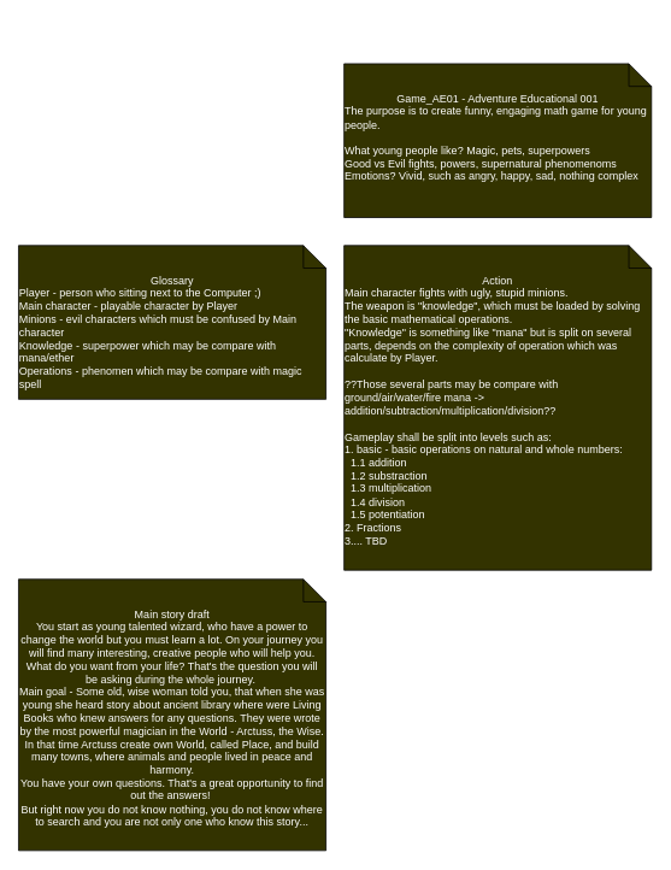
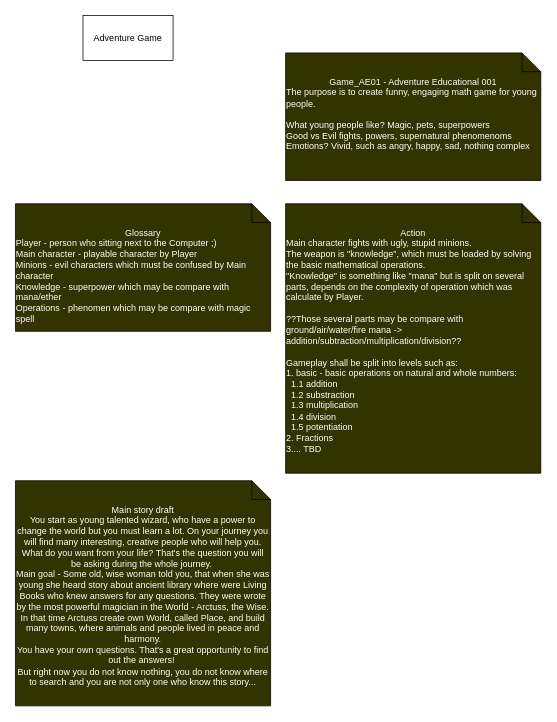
  <mxCell id="0" />
  <mxCell id="1" parent="0" />
+ <mxCell id="2" value="Adventure Game" style="rounded=0;whiteSpace=wrap;html=1;" parent="1" vertex="1"><mxGeometry x="110" y="20" width="120" height="60" as="geometry" /></mxCell>
  <mxCell id="3" value="Game_AE01 - Adventure Educational 001&lt;br&gt;&lt;div style=&quot;text-align: left;&quot;&gt;&lt;span style=&quot;background-color: initial;&quot;&gt;The purpose is to create funny, engaging math game for young people.&lt;/span&gt;&lt;/div&gt;&lt;div style=&quot;text-align: left;&quot;&gt;&lt;span style=&quot;background-color: initial;&quot;&gt;&lt;br&gt;&lt;/span&gt;&lt;/div&gt;&lt;div style=&quot;text-align: left;&quot;&gt;&lt;span style=&quot;background-color: initial;&quot;&gt;What young people like? Magic, pets, superpowers&amp;nbsp;&lt;/span&gt;&lt;/div&gt;&lt;div style=&quot;text-align: left;&quot;&gt;Good vs Evil fights, powers, supernatural phenomenoms&lt;/div&gt;&lt;div style=&quot;text-align: left;&quot;&gt;Emotions? Vivid, such as angry, happy, sad, nothing complex&lt;/div&gt;&lt;div style=&quot;text-align: left;&quot;&gt;&lt;br&gt;&lt;/div&gt;" style="shape=note2;boundedLbl=1;whiteSpace=wrap;html=1;size=25;verticalAlign=top;align=center;fillColor=#333300;fontColor=#FFFFFF;" parent="1" vertex="1"><mxGeometry x="380" y="70" width="340" height="170" as="geometry" /></mxCell>
  <mxCell id="4" value="&lt;div style=&quot;&quot;&gt;Action&lt;/div&gt;&lt;div style=&quot;text-align: left;&quot;&gt;Main character fights with ugly, stupid minions.&lt;br&gt;The weapon is &quot;knowledge&quot;, which must be loaded by solving the basic mathematical operations.&lt;br&gt;&quot;Knowledge&quot; is something like &quot;mana&quot; but is split on several parts, depends on the complexity of operation which was calculate by Player.&lt;br&gt;&lt;br&gt;&lt;/div&gt;&lt;div style=&quot;text-align: left;&quot;&gt;??Those several parts may be compare with ground/air/water/fire mana -&amp;gt; addition/subtraction/multiplication/division??&lt;/div&gt;&lt;div style=&quot;text-align: left;&quot;&gt;&lt;br&gt;&lt;/div&gt;&lt;div style=&quot;text-align: left;&quot;&gt;Gameplay shall be split into levels such as:&lt;/div&gt;&lt;div style=&quot;text-align: left;&quot;&gt;1. basic - basic operations&amp;nbsp;&lt;span style=&quot;background-color: initial;&quot;&gt;on natural and whole numbers&lt;/span&gt;&lt;span style=&quot;background-color: initial;&quot;&gt;:&lt;/span&gt;&lt;/div&gt;&lt;div style=&quot;text-align: left;&quot;&gt;&amp;nbsp; 1.1 addition&lt;/div&gt;&lt;div style=&quot;text-align: left;&quot;&gt;&amp;nbsp; 1.2 substraction&lt;/div&gt;&lt;div style=&quot;text-align: left;&quot;&gt;&amp;nbsp; 1.3 multiplication&lt;/div&gt;&lt;div style=&quot;text-align: left;&quot;&gt;&amp;nbsp; 1.4 division&lt;/div&gt;&lt;div style=&quot;text-align: left;&quot;&gt;&amp;nbsp; 1.5 potentiation&amp;nbsp;&lt;/div&gt;&lt;div style=&quot;text-align: left;&quot;&gt;2. Fractions&lt;/div&gt;&lt;div style=&quot;text-align: left;&quot;&gt;3.... TBD&lt;/div&gt;" style="shape=note2;boundedLbl=1;whiteSpace=wrap;html=1;size=25;verticalAlign=top;align=center;fillColor=#333300;fontColor=#FFFFFF;" parent="1" vertex="1"><mxGeometry x="380" y="271" width="340" height="359" as="geometry" /></mxCell>
  <mxCell id="5" value="&lt;div style=&quot;&quot;&gt;Glossary&lt;/div&gt;&lt;div style=&quot;text-align: left;&quot;&gt;Player - person who sitting next to the Computer ;)&lt;/div&gt;&lt;div style=&quot;text-align: left;&quot;&gt;Main character - playable character by Player&lt;/div&gt;&lt;div style=&quot;text-align: left;&quot;&gt;Minions - evil characters which must be confused by Main character&lt;br&gt;Knowledge - superpower which may be compare with mana/ether&lt;br&gt;Operations - phenomen which may be compare with magic spell&lt;/div&gt;" style="shape=note2;boundedLbl=1;whiteSpace=wrap;html=1;size=25;verticalAlign=top;align=center;fillColor=#333300;fontColor=#FFFFFF;" parent="1" vertex="1"><mxGeometry y="271" width="340" height="170" as="geometry" x="20" /></mxCell>
  <mxCell id="6" value="&lt;div style=&quot;&quot;&gt;Main story draft&lt;/div&gt;&lt;div style=&quot;&quot;&gt;You start as young talented wizard, who have a power to change the world but you must learn a lot. On your journey you will find many interesting, creative people who will help you.&lt;/div&gt;&lt;div style=&quot;&quot;&gt;What do you want from your life? That's the question you will be asking during the whole journey.&amp;nbsp;&lt;br&gt;Main goal - Some old, wise woman told you, that when she was young she heard story about ancient library where were Living Books who knew answers for any questions. They were wrote by the most powerful magician in the World - Arctuss, the Wise. In that time Arctuss create own World, called Place, and build many towns, where animals and people lived in peace and harmony.&lt;/div&gt;&lt;div style=&quot;&quot;&gt;You have your own questions. That's a great opportunity to find out the answers!&amp;nbsp;&lt;br&gt;But right now you do not know nothing, you do not know where to search and you are not only one who know this story...&lt;/div&gt;" style="shape=note2;boundedLbl=1;whiteSpace=wrap;html=1;size=25;verticalAlign=top;align=center;fillColor=#333300;fontColor=#FFFFFF;" parent="1" vertex="1"><mxGeometry y="640" width="340" height="300" as="geometry" x="20" /></mxCell>
